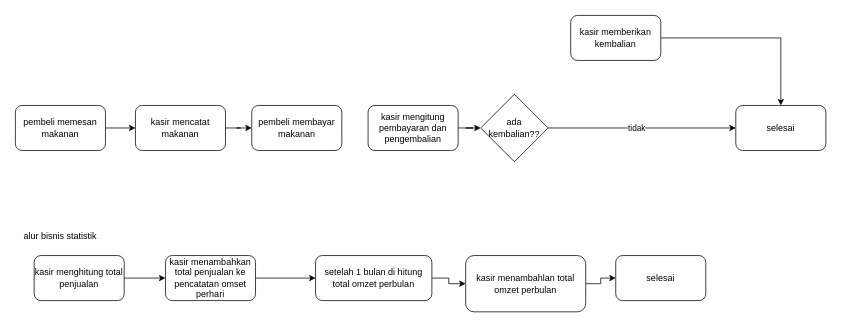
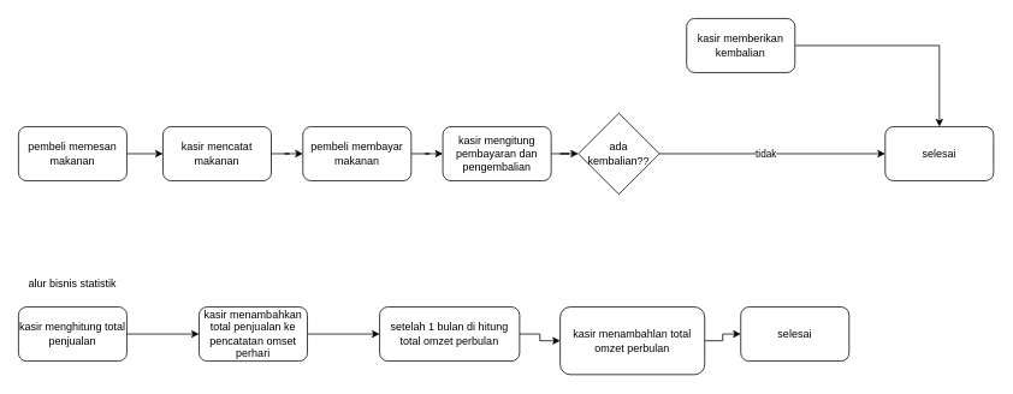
  <mxCell id="0" />
  <mxCell id="1" parent="0" />
  <mxCell id="2" style="edgeStyle=orthogonalEdgeStyle;rounded=0;orthogonalLoop=1;jettySize=auto;html=1;" edge="1" parent="1" source="3" target="5"><mxGeometry relative="1" as="geometry" /></mxCell>
  <mxCell id="3" value="pembeli memesan makanan" style="rounded=1;whiteSpace=wrap;html=1;" vertex="1" parent="1"><mxGeometry x="20" y="140" width="120" height="60" as="geometry" /></mxCell>
  <mxCell id="4" style="edgeStyle=orthogonalEdgeStyle;rounded=0;orthogonalLoop=1;jettySize=auto;html=1;entryX=0;entryY=0.5;entryDx=0;entryDy=0;" edge="1" parent="1" source="5" target="15"><mxGeometry relative="1" as="geometry" /></mxCell>
  <mxCell id="5" value="kasir mencatat makanan" style="rounded=1;whiteSpace=wrap;html=1;" vertex="1" parent="1"><mxGeometry x="180" y="140" width="120" height="60" as="geometry" /></mxCell>
  <mxCell id="6" style="edgeStyle=orthogonalEdgeStyle;rounded=0;orthogonalLoop=1;jettySize=auto;html=1;entryX=0.5;entryY=0;entryDx=0;entryDy=0;" edge="1" parent="1" source="7" target="11"><mxGeometry relative="1" as="geometry"><mxPoint x="970" y="140" as="targetPoint" /></mxGeometry></mxCell>
  <mxCell id="7" value="kasir memberikan kembalian" style="whiteSpace=wrap;html=1;rounded=1;" vertex="1" parent="1"><mxGeometry x="760" y="20" width="120" height="60" as="geometry" /></mxCell>
  <mxCell id="8" style="edgeStyle=orthogonalEdgeStyle;rounded=0;orthogonalLoop=1;jettySize=auto;html=1;entryX=0;entryY=0.5;entryDx=0;entryDy=0;" edge="1" parent="1" source="10" target="11"><mxGeometry relative="1" as="geometry"><mxPoint x="910" y="170" as="targetPoint" /></mxGeometry></mxCell>
  <mxCell id="9" value="tidak" style="edgeLabel;html=1;align=center;verticalAlign=middle;resizable=0;points=[];" vertex="1" connectable="0" parent="8"><mxGeometry x="-0.067" relative="1" as="geometry"><mxPoint as="offset" /></mxGeometry></mxCell>
  <mxCell id="10" value="ada kembalian??" style="rhombus;whiteSpace=wrap;html=1;" vertex="1" parent="1"><mxGeometry x="640" y="125" width="90" height="90" as="geometry" /></mxCell>
  <mxCell id="11" value="selesai" style="whiteSpace=wrap;html=1;rounded=1;" vertex="1" parent="1"><mxGeometry x="980" y="140" width="120" height="60" as="geometry" /></mxCell>
  <mxCell id="12" style="edgeStyle=orthogonalEdgeStyle;rounded=0;orthogonalLoop=1;jettySize=auto;html=1;entryX=0;entryY=0.5;entryDx=0;entryDy=0;" edge="1" parent="1" source="13" target="10"><mxGeometry relative="1" as="geometry" /></mxCell>
  <mxCell id="13" value="kasir mengitung pembayaran dan pengembalian" style="rounded=1;whiteSpace=wrap;html=1;" vertex="1" parent="1"><mxGeometry x="490" y="140" width="120" height="60" as="geometry" /></mxCell>
+ <mxCell id="14" style="edgeStyle=orthogonalEdgeStyle;rounded=0;orthogonalLoop=1;jettySize=auto;html=1;entryX=0;entryY=0.5;entryDx=0;entryDy=0;" edge="1" parent="1" source="15" target="13"><mxGeometry relative="1" as="geometry" /></mxCell>
  <mxCell id="15" value="pembeli membayar makanan" style="whiteSpace=wrap;html=1;rounded=1;" vertex="1" parent="1"><mxGeometry x="335" y="140" width="120" height="60" as="geometry" /></mxCell>
  <mxCell id="16" value="" style="edgeStyle=orthogonalEdgeStyle;rounded=0;orthogonalLoop=1;jettySize=auto;html=1;" edge="1" parent="1" source="17" target="19"><mxGeometry relative="1" as="geometry" /></mxCell>
- <mxCell id="17" value="kasir menghitung total penjualan" style="rounded=1;whiteSpace=wrap;html=1;" vertex="1" parent="1"><mxGeometry x="45" y="340" width="120" height="60" as="geometry" /></mxCell>
+ <mxCell id="17" value="kasir menghitung total penjualan" style="rounded=1;whiteSpace=wrap;html=1;" vertex="1" parent="1"><mxGeometry x="20" y="340" width="120" height="60" as="geometry" /></mxCell>
  <mxCell id="18" value="" style="edgeStyle=orthogonalEdgeStyle;rounded=0;orthogonalLoop=1;jettySize=auto;html=1;" edge="1" parent="1" source="19" target="21"><mxGeometry relative="1" as="geometry" /></mxCell>
  <mxCell id="19" value="kasir menambahkan total penjualan ke pencatatan omset perhari" style="whiteSpace=wrap;html=1;rounded=1;" vertex="1" parent="1"><mxGeometry x="220" y="340" width="120" height="60" as="geometry" /></mxCell>
  <mxCell id="20" value="" style="edgeStyle=orthogonalEdgeStyle;rounded=0;orthogonalLoop=1;jettySize=auto;html=1;" edge="1" parent="1" source="21" target="23"><mxGeometry relative="1" as="geometry" /></mxCell>
  <mxCell id="21" value="setelah 1 bulan di hitung total omzet perbulan" style="whiteSpace=wrap;html=1;rounded=1;" vertex="1" parent="1"><mxGeometry x="420" y="340" width="155" height="60" as="geometry" /></mxCell>
  <mxCell id="22" value="" style="edgeStyle=orthogonalEdgeStyle;rounded=0;orthogonalLoop=1;jettySize=auto;html=1;" edge="1" parent="1" source="23" target="24"><mxGeometry relative="1" as="geometry" /></mxCell>
  <mxCell id="23" value="kasir menambahlan total omzet perbulan" style="whiteSpace=wrap;html=1;rounded=1;" vertex="1" parent="1"><mxGeometry x="620" y="340" width="160" height="75" as="geometry" /></mxCell>
  <mxCell id="24" value="selesai" style="whiteSpace=wrap;html=1;rounded=1;" vertex="1" parent="1"><mxGeometry x="820" y="340" width="120" height="60" as="geometry" /></mxCell>
  <mxCell id="25" value="alur bisnis statistik" style="text;html=1;align=center;verticalAlign=middle;whiteSpace=wrap;rounded=0;" vertex="1" parent="1"><mxGeometry x="25" y="300" width="110" height="30" as="geometry" /></mxCell>
